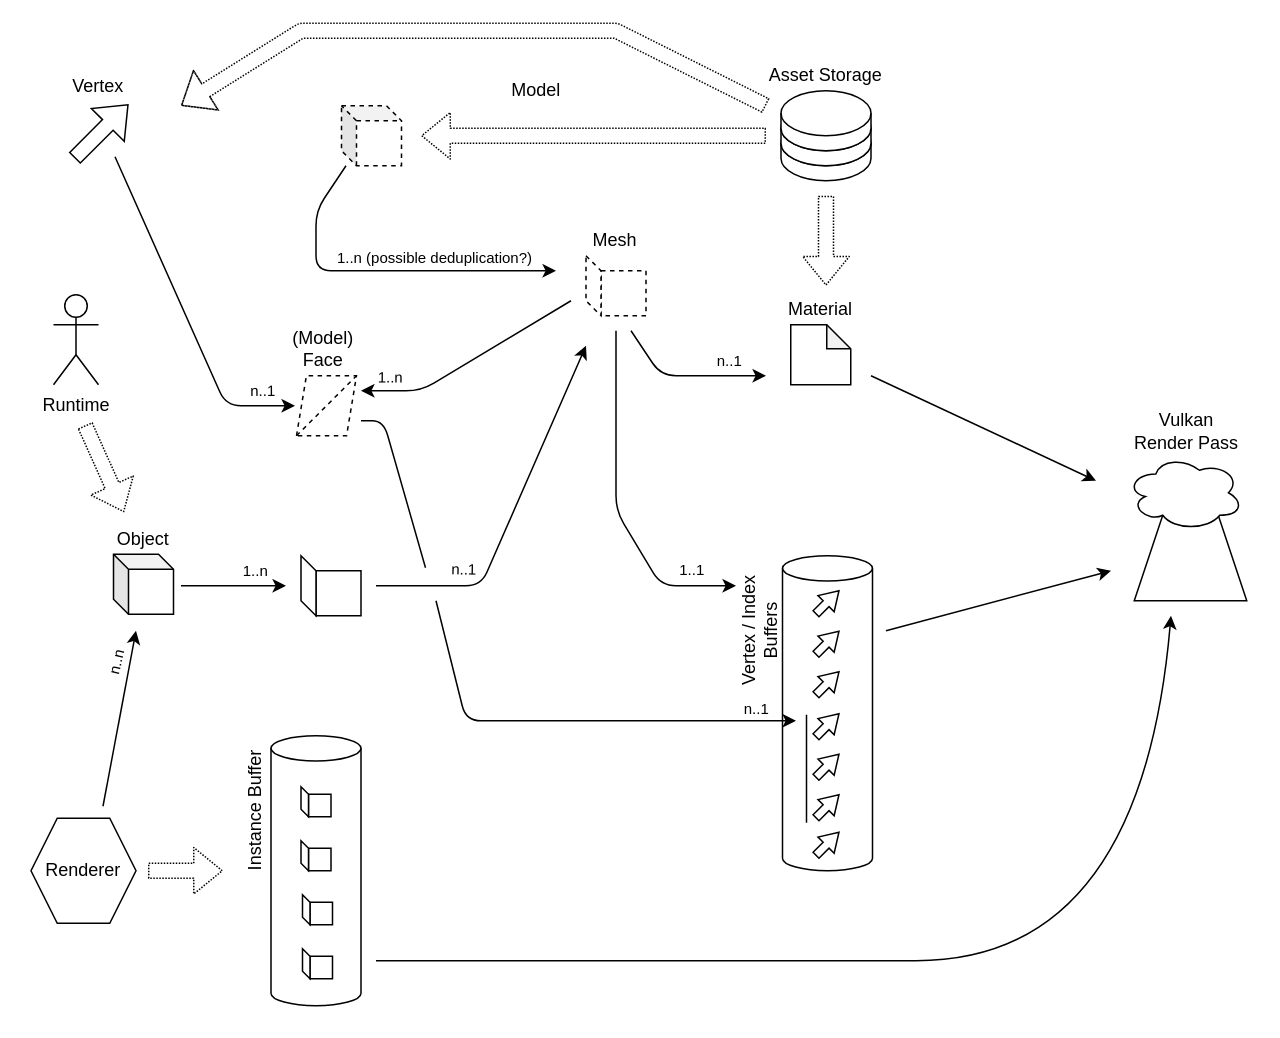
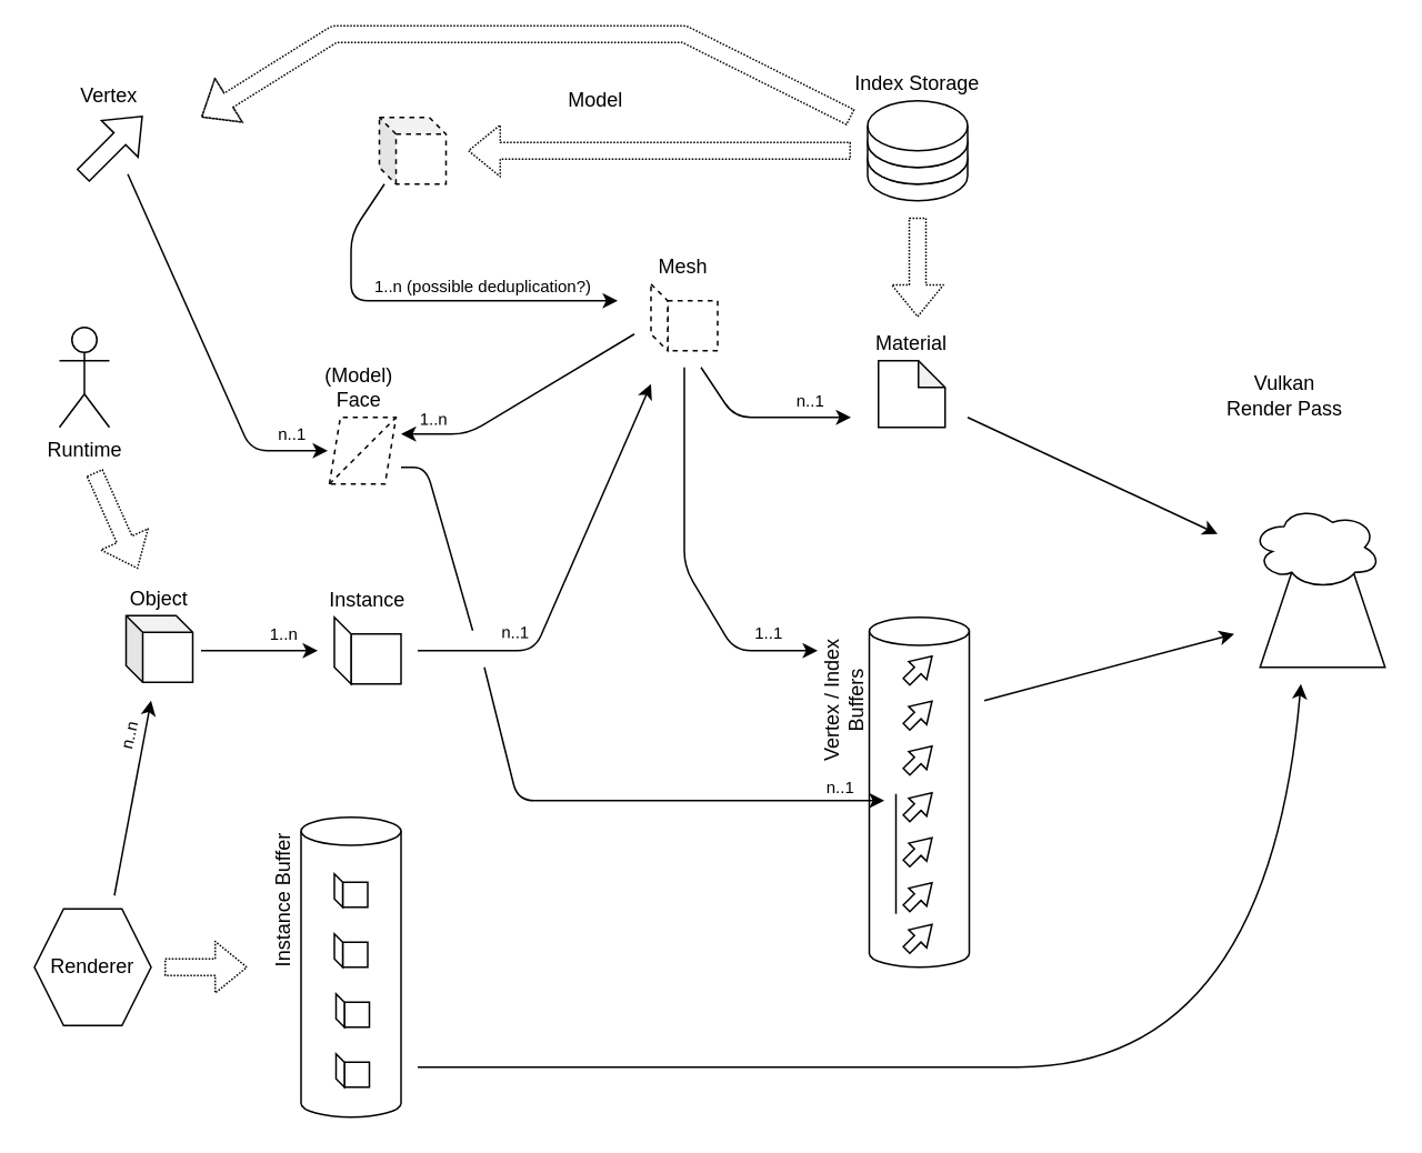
  <mxCell id="0" />
  <mxCell id="1" parent="0" />
  <mxCell id="2" value="" style="shape=cube;whiteSpace=wrap;html=1;boundedLbl=1;backgroundOutline=1;darkOpacity=0.05;darkOpacity2=0.1;size=10;" parent="1" vertex="1"><mxGeometry x="75" y="369" width="40" height="40" as="geometry" /></mxCell>
  <mxCell id="3" value="Object" style="text;html=1;strokeColor=none;fillColor=none;align=center;verticalAlign=middle;whiteSpace=wrap;rounded=0;" parent="1" vertex="1"><mxGeometry x="65" y="349" width="60" height="20" as="geometry" /></mxCell>
  <mxCell id="4" value="" style="shape=cube;whiteSpace=wrap;html=1;boundedLbl=1;backgroundOutline=1;darkOpacity=0.05;darkOpacity2=0.1;size=10;dashed=1;" parent="1" vertex="1"><mxGeometry x="227" y="70" width="40" height="40" as="geometry" /></mxCell>
  <mxCell id="5" value="Model" style="text;html=1;strokeColor=none;fillColor=none;align=center;verticalAlign=middle;whiteSpace=wrap;rounded=0;" parent="1" vertex="1"><mxGeometry x="337" y="50" width="40" height="20" as="geometry" /></mxCell>
  <mxCell id="6" value="" style="shape=cylinder3;whiteSpace=wrap;html=1;boundedLbl=1;backgroundOutline=1;size=8.379;" parent="1" vertex="1"><mxGeometry x="521" y="370" width="60" height="210" as="geometry" /></mxCell>
  <mxCell id="7" value="" style="shape=flexArrow;endArrow=classic;html=1;rounded=0;width=5.556;endSize=3.717;endWidth=8.688;" parent="1" edge="1"><mxGeometry width="50" height="50" relative="1" as="geometry"><mxPoint x="543" y="409" as="sourcePoint" /><mxPoint x="559" y="393" as="targetPoint" /></mxGeometry></mxCell>
  <mxCell id="8" value="" style="shape=flexArrow;endArrow=classic;html=1;rounded=0;width=5.556;endSize=3.717;endWidth=8.688;" parent="1" edge="1"><mxGeometry width="50" height="50" relative="1" as="geometry"><mxPoint x="543" y="436" as="sourcePoint" /><mxPoint x="559" y="420" as="targetPoint" /></mxGeometry></mxCell>
  <mxCell id="9" value="" style="shape=flexArrow;endArrow=classic;html=1;rounded=0;width=5.556;endSize=3.717;endWidth=8.688;" parent="1" edge="1"><mxGeometry width="50" height="50" relative="1" as="geometry"><mxPoint x="543" y="463" as="sourcePoint" /><mxPoint x="559" y="447" as="targetPoint" /></mxGeometry></mxCell>
  <mxCell id="10" value="" style="shape=flexArrow;endArrow=classic;html=1;rounded=0;width=5.556;endSize=3.717;endWidth=8.688;" parent="1" edge="1"><mxGeometry width="50" height="50" relative="1" as="geometry"><mxPoint x="543" y="491" as="sourcePoint" /><mxPoint x="559" y="475" as="targetPoint" /></mxGeometry></mxCell>
  <mxCell id="11" value="" style="shape=flexArrow;endArrow=classic;html=1;rounded=0;width=5.556;endSize=3.717;endWidth=8.688;" parent="1" edge="1"><mxGeometry width="50" height="50" relative="1" as="geometry"><mxPoint x="543" y="518" as="sourcePoint" /><mxPoint x="559" y="502" as="targetPoint" /></mxGeometry></mxCell>
  <mxCell id="12" value="" style="shape=flexArrow;endArrow=classic;html=1;rounded=0;width=5.556;endSize=3.717;endWidth=8.688;" parent="1" edge="1"><mxGeometry width="50" height="50" relative="1" as="geometry"><mxPoint x="543" y="545" as="sourcePoint" /><mxPoint x="559" y="529" as="targetPoint" /></mxGeometry></mxCell>
  <mxCell id="13" value="Vertex / Index&lt;br&gt;Buffers" style="text;html=1;strokeColor=none;fillColor=none;align=center;verticalAlign=middle;whiteSpace=wrap;rounded=0;rotation=-90;" parent="1" vertex="1"><mxGeometry x="466" y="405" width="80" height="30" as="geometry" /></mxCell>
  <mxCell id="14" value="" style="shape=note;whiteSpace=wrap;html=1;backgroundOutline=1;darkOpacity=0.05;size=16;" parent="1" vertex="1"><mxGeometry x="526.5" y="216" width="40" height="40" as="geometry" /></mxCell>
  <mxCell id="15" value="Material" style="text;html=1;strokeColor=none;fillColor=none;align=center;verticalAlign=middle;whiteSpace=wrap;rounded=0;" parent="1" vertex="1"><mxGeometry x="516" y="196" width="61" height="20" as="geometry" /></mxCell>
  <mxCell id="16" value="" style="shape=flexArrow;endArrow=classic;html=1;rounded=0;width=5.556;endSize=3.717;endWidth=8.688;" parent="1" edge="1"><mxGeometry width="50" height="50" relative="1" as="geometry"><mxPoint x="543" y="570" as="sourcePoint" /><mxPoint x="559" y="554" as="targetPoint" /></mxGeometry></mxCell>
  <mxCell id="17" value="" style="endArrow=none;html=1;rounded=1;" parent="1" edge="1"><mxGeometry width="50" height="50" relative="1" as="geometry"><mxPoint x="537" y="548" as="sourcePoint" /><mxPoint x="537" y="476" as="targetPoint" /></mxGeometry></mxCell>
  <mxCell id="18" value="" style="endArrow=classic;html=1;rounded=1;" parent="1" edge="1"><mxGeometry width="50" height="50" relative="1" as="geometry"><mxPoint x="410" y="220" as="sourcePoint" /><mxPoint x="490" y="390" as="targetPoint" /><Array as="points"><mxPoint x="410" y="340" /><mxPoint x="440" y="390" /></Array></mxGeometry></mxCell>
  <mxCell id="19" value="" style="shape=cylinder3;whiteSpace=wrap;html=1;boundedLbl=1;backgroundOutline=1;size=8.379;" parent="1" vertex="1"><mxGeometry x="180" y="490" width="60" height="180" as="geometry" /></mxCell>
  <mxCell id="20" value="Instance&amp;nbsp;Buffer" style="text;html=1;strokeColor=none;fillColor=none;align=center;verticalAlign=middle;whiteSpace=wrap;rounded=0;rotation=-90;" parent="1" vertex="1"><mxGeometry x="120" y="530" width="100" height="20" as="geometry" /></mxCell>
  <mxCell id="21" value="" style="group" parent="1" vertex="1" connectable="0"><mxGeometry x="200" y="524" width="20" height="20" as="geometry" /></mxCell>
  <mxCell id="22" value="" style="rounded=0;whiteSpace=wrap;html=1;fillColor=default;" parent="21" vertex="1"><mxGeometry x="5" y="5" width="15" height="15" as="geometry" /></mxCell>
  <mxCell id="23" value="" style="shape=parallelogram;perimeter=parallelogramPerimeter;whiteSpace=wrap;html=1;fixedSize=1;fillColor=default;size=5;rotation=90;" parent="21" vertex="1"><mxGeometry x="-7.5" y="7.5" width="20" height="5" as="geometry" /></mxCell>
  <mxCell id="24" value="" style="group" parent="1" vertex="1" connectable="0"><mxGeometry x="200" y="560" width="20" height="20" as="geometry" /></mxCell>
  <mxCell id="25" value="" style="rounded=0;whiteSpace=wrap;html=1;fillColor=default;" parent="24" vertex="1"><mxGeometry x="5" y="5" width="15" height="15" as="geometry" /></mxCell>
  <mxCell id="26" value="" style="shape=parallelogram;perimeter=parallelogramPerimeter;whiteSpace=wrap;html=1;fixedSize=1;fillColor=default;size=5;rotation=90;" parent="24" vertex="1"><mxGeometry x="-7.5" y="7.5" width="20" height="5" as="geometry" /></mxCell>
  <mxCell id="27" value="" style="group" parent="1" vertex="1" connectable="0"><mxGeometry x="201" y="596" width="20" height="20" as="geometry" /></mxCell>
  <mxCell id="28" value="" style="rounded=0;whiteSpace=wrap;html=1;fillColor=default;" parent="27" vertex="1"><mxGeometry x="5" y="5" width="15" height="15" as="geometry" /></mxCell>
  <mxCell id="29" value="" style="shape=parallelogram;perimeter=parallelogramPerimeter;whiteSpace=wrap;html=1;fixedSize=1;fillColor=default;size=5;rotation=90;" parent="27" vertex="1"><mxGeometry x="-7.5" y="7.5" width="20" height="5" as="geometry" /></mxCell>
  <mxCell id="30" value="" style="group" parent="1" vertex="1" connectable="0"><mxGeometry x="201" y="632" width="20" height="20" as="geometry" /></mxCell>
  <mxCell id="31" value="" style="rounded=0;whiteSpace=wrap;html=1;fillColor=default;" parent="30" vertex="1"><mxGeometry x="5" y="5" width="15" height="15" as="geometry" /></mxCell>
  <mxCell id="32" value="" style="shape=parallelogram;perimeter=parallelogramPerimeter;whiteSpace=wrap;html=1;fixedSize=1;fillColor=default;size=5;rotation=90;" parent="30" vertex="1"><mxGeometry x="-7.5" y="7.5" width="20" height="5" as="geometry" /></mxCell>
  <mxCell id="33" value="" style="group;dashed=1;" parent="1" vertex="1" connectable="0"><mxGeometry x="390" y="170" width="40" height="40" as="geometry" /></mxCell>
  <mxCell id="34" value="" style="rounded=0;whiteSpace=wrap;html=1;fillColor=default;dashed=1;" parent="33" vertex="1"><mxGeometry x="10" y="10" width="30" height="30" as="geometry" /></mxCell>
  <mxCell id="35" value="" style="shape=parallelogram;perimeter=parallelogramPerimeter;whiteSpace=wrap;html=1;fixedSize=1;fillColor=default;size=10;rotation=90;dashed=1;" parent="33" vertex="1"><mxGeometry x="-15" y="15" width="40" height="10" as="geometry" /></mxCell>
  <mxCell id="36" value="Mesh" style="text;html=1;strokeColor=none;fillColor=none;align=center;verticalAlign=middle;whiteSpace=wrap;rounded=0;" parent="1" vertex="1"><mxGeometry x="389" y="150" width="41" height="20" as="geometry" /></mxCell>
  <mxCell id="37" value="" style="endArrow=classic;html=1;rounded=1;" parent="1" edge="1"><mxGeometry width="50" height="50" relative="1" as="geometry"><mxPoint x="120" y="390" as="sourcePoint" /><mxPoint x="190" y="390" as="targetPoint" /></mxGeometry></mxCell>
  <mxCell id="38" value="1..n" style="text;html=1;strokeColor=none;fillColor=none;align=center;verticalAlign=middle;whiteSpace=wrap;rounded=0;dashed=1;fontSize=10;" parent="1" vertex="1"><mxGeometry x="155" y="370" width="30" height="20" as="geometry" /></mxCell>
  <mxCell id="39" value="1..1" style="text;html=1;strokeColor=none;fillColor=none;align=center;verticalAlign=middle;whiteSpace=wrap;rounded=0;dashed=1;fontSize=10;rotation=0;" parent="1" vertex="1"><mxGeometry x="446" y="369" width="30" height="20" as="geometry" /></mxCell>
  <mxCell id="40" value="" style="endArrow=classic;html=1;rounded=1;" parent="1" edge="1"><mxGeometry width="50" height="50" relative="1" as="geometry"><mxPoint x="230" y="110" as="sourcePoint" /><mxPoint x="370" y="180" as="targetPoint" /><Array as="points"><mxPoint x="210" y="140" /><mxPoint x="210" y="180" /></Array></mxGeometry></mxCell>
  <mxCell id="41" value="1..n (possible deduplication?)" style="text;html=1;strokeColor=none;fillColor=none;align=center;verticalAlign=middle;whiteSpace=wrap;rounded=0;dashed=1;fontSize=10;rotation=0;" parent="1" vertex="1"><mxGeometry x="220" y="161" width="138.64" height="20" as="geometry" /></mxCell>
  <mxCell id="42" value="" style="group" parent="1" vertex="1" connectable="0"><mxGeometry x="197" y="250" width="40" height="40" as="geometry" /></mxCell>
  <mxCell id="43" value="" style="shape=parallelogram;perimeter=parallelogramPerimeter;whiteSpace=wrap;html=1;fixedSize=1;size=6.611;dashed=1;" parent="42" vertex="1"><mxGeometry width="40" height="40" as="geometry" /></mxCell>
  <mxCell id="44" value="" style="endArrow=none;html=1;rounded=0;exitX=0;exitY=1;exitDx=0;exitDy=0;entryX=1;entryY=0;entryDx=0;entryDy=0;dashed=1;" parent="42" source="43" target="43" edge="1"><mxGeometry width="50" height="50" relative="1" as="geometry"><mxPoint x="10" y="33.333" as="sourcePoint" /><mxPoint x="26.667" as="targetPoint" /></mxGeometry></mxCell>
  <mxCell id="45" value="" style="endArrow=classic;html=1;rounded=1;" parent="1" edge="1"><mxGeometry width="50" height="50" relative="1" as="geometry"><mxPoint x="380" y="200" as="sourcePoint" /><mxPoint x="240" y="260" as="targetPoint" /><Array as="points"><mxPoint x="280" y="260" /></Array></mxGeometry></mxCell>
  <mxCell id="46" value="1..n" style="text;html=1;strokeColor=none;fillColor=none;align=center;verticalAlign=middle;whiteSpace=wrap;rounded=0;dashed=1;fontSize=10;rotation=0.4;" parent="1" vertex="1"><mxGeometry x="245" y="241" width="30" height="20" as="geometry" /></mxCell>
  <mxCell id="47" value="(Model)&lt;br&gt;Face" style="text;html=1;strokeColor=none;fillColor=none;align=center;verticalAlign=middle;whiteSpace=wrap;rounded=0;" parent="1" vertex="1"><mxGeometry x="185" y="214" width="60" height="36" as="geometry" /></mxCell>
+ <mxCell id="48" value="Instance" style="text;html=1;strokeColor=none;fillColor=none;align=center;verticalAlign=middle;whiteSpace=wrap;rounded=0;" parent="1" vertex="1"><mxGeometry x="190" y="350" width="60" height="20" as="geometry" /></mxCell>
  <mxCell id="49" value="" style="group" parent="1" vertex="1" connectable="0"><mxGeometry x="200" y="370" width="40" height="40" as="geometry" /></mxCell>
  <mxCell id="50" value="" style="rounded=0;whiteSpace=wrap;html=1;fillColor=default;" parent="49" vertex="1"><mxGeometry x="10" y="10" width="30" height="30" as="geometry" /></mxCell>
  <mxCell id="51" value="" style="shape=parallelogram;perimeter=parallelogramPerimeter;whiteSpace=wrap;html=1;fixedSize=1;fillColor=default;size=10;rotation=90;" parent="49" vertex="1"><mxGeometry x="-15" y="15" width="40" height="10" as="geometry" /></mxCell>
  <mxCell id="52" value="" style="endArrow=classic;html=1;rounded=1;" parent="1" edge="1"><mxGeometry width="50" height="50" relative="1" as="geometry"><mxPoint x="250" y="390" as="sourcePoint" /><mxPoint x="390" y="230" as="targetPoint" /><Array as="points"><mxPoint x="320" y="390" /></Array></mxGeometry></mxCell>
  <mxCell id="53" value="n..1" style="text;html=1;strokeColor=none;fillColor=none;align=center;verticalAlign=middle;whiteSpace=wrap;rounded=0;dashed=1;fontSize=10;rotation=1;" parent="1" vertex="1"><mxGeometry x="294" y="369" width="30" height="20" as="geometry" /></mxCell>
  <mxCell id="54" value="" style="shape=flexArrow;endArrow=classic;html=1;rounded=0;fillColor=default;" parent="1" edge="1"><mxGeometry width="50" height="50" relative="1" as="geometry"><mxPoint x="49" y="105" as="sourcePoint" /><mxPoint x="85" y="69" as="targetPoint" /></mxGeometry></mxCell>
  <mxCell id="55" value="Vertex" style="text;html=1;strokeColor=none;fillColor=none;align=center;verticalAlign=middle;whiteSpace=wrap;rounded=0;" parent="1" vertex="1"><mxGeometry x="35" y="47" width="60" height="20" as="geometry" /></mxCell>
  <mxCell id="56" value="" style="endArrow=classic;html=1;rounded=1;" parent="1" edge="1"><mxGeometry width="50" height="50" relative="1" as="geometry"><mxPoint x="76" y="104" as="sourcePoint" /><mxPoint x="196" y="270" as="targetPoint" /><Array as="points"><mxPoint x="150" y="270" /></Array></mxGeometry></mxCell>
  <mxCell id="57" value="n..1" style="text;html=1;strokeColor=none;fillColor=none;align=center;verticalAlign=middle;whiteSpace=wrap;rounded=0;dashed=1;fontSize=10;rotation=-0.4;" parent="1" vertex="1"><mxGeometry x="160" y="250" width="30" height="20" as="geometry" /></mxCell>
  <mxCell id="58" value="" style="endArrow=classic;html=1;rounded=1;" parent="1" edge="1"><mxGeometry width="50" height="50" relative="1" as="geometry"><mxPoint x="420" y="220" as="sourcePoint" /><mxPoint x="510" y="250" as="targetPoint" /><Array as="points"><mxPoint x="440" y="250" /></Array></mxGeometry></mxCell>
  <mxCell id="59" value="Runtime" style="shape=umlActor;verticalLabelPosition=bottom;verticalAlign=top;html=1;outlineConnect=0;fontSize=12;fillColor=default;" parent="1" vertex="1"><mxGeometry x="35" y="196" width="30" height="60" as="geometry" /></mxCell>
  <mxCell id="60" value="" style="shape=flexArrow;endArrow=classic;html=1;rounded=1;fontSize=12;dashed=1;dashPattern=1 1;" parent="1" edge="1"><mxGeometry width="50" height="50" relative="1" as="geometry"><mxPoint x="56" y="283" as="sourcePoint" /><mxPoint x="82" y="341" as="targetPoint" /></mxGeometry></mxCell>
  <mxCell id="61" value="Renderer" style="shape=hexagon;perimeter=hexagonPerimeter2;whiteSpace=wrap;html=1;fixedSize=1;fontSize=12;fillColor=default;size=17.5;" parent="1" vertex="1"><mxGeometry x="20" y="545" width="70" height="70" as="geometry" /></mxCell>
  <mxCell id="62" value="" style="shape=flexArrow;endArrow=classic;html=1;rounded=1;fontSize=12;dashed=1;dashPattern=1 1;" parent="1" edge="1"><mxGeometry width="50" height="50" relative="1" as="geometry"><mxPoint x="98" y="580" as="sourcePoint" /><mxPoint x="148" y="580" as="targetPoint" /></mxGeometry></mxCell>
  <mxCell id="63" value="" style="group" parent="1" vertex="1" connectable="0"><mxGeometry x="520" y="60" width="60" height="60" as="geometry" /></mxCell>
  <mxCell id="64" value="" style="shape=cylinder3;whiteSpace=wrap;html=1;boundedLbl=1;backgroundOutline=1;size=15;fontSize=12;fillColor=default;" parent="63" vertex="1"><mxGeometry y="20" width="60" height="40" as="geometry" /></mxCell>
  <mxCell id="65" value="" style="shape=cylinder3;whiteSpace=wrap;html=1;boundedLbl=1;backgroundOutline=1;size=15;fontSize=12;fillColor=default;" parent="63" vertex="1"><mxGeometry y="10" width="60" height="40" as="geometry" /></mxCell>
  <mxCell id="66" value="" style="shape=cylinder3;whiteSpace=wrap;html=1;boundedLbl=1;backgroundOutline=1;size=15;fontSize=12;fillColor=default;" parent="63" vertex="1"><mxGeometry width="60" height="40" as="geometry" /></mxCell>
- <mxCell id="67" value="Asset Storage" style="text;html=1;strokeColor=none;fillColor=none;align=center;verticalAlign=middle;whiteSpace=wrap;rounded=0;" parent="1" vertex="1"><mxGeometry x="510" y="40" width="80" height="20" as="geometry" /></mxCell>
+ <mxCell id="67" value="Index Storage" style="text;html=1;strokeColor=none;fillColor=none;align=center;verticalAlign=middle;whiteSpace=wrap;rounded=0;" parent="1" vertex="1"><mxGeometry x="510" y="40" width="80" height="20" as="geometry" /></mxCell>
  <mxCell id="68" value="" style="shape=flexArrow;endArrow=classic;html=1;rounded=1;fontSize=12;dashed=1;dashPattern=1 1;" parent="1" edge="1"><mxGeometry width="50" height="50" relative="1" as="geometry"><mxPoint x="550" y="130" as="sourcePoint" /><mxPoint x="550" y="190" as="targetPoint" /></mxGeometry></mxCell>
  <mxCell id="69" value="" style="shape=flexArrow;endArrow=classic;html=1;rounded=1;fontSize=12;dashed=1;dashPattern=1 1;" parent="1" edge="1"><mxGeometry width="50" height="50" relative="1" as="geometry"><mxPoint x="510" y="90" as="sourcePoint" /><mxPoint x="280" y="90" as="targetPoint" /></mxGeometry></mxCell>
  <mxCell id="70" value="" style="endArrow=classic;html=1;rounded=1;" parent="1" edge="1"><mxGeometry width="50" height="50" relative="1" as="geometry"><mxPoint x="68" y="537" as="sourcePoint" /><mxPoint x="90" y="420" as="targetPoint" /></mxGeometry></mxCell>
  <mxCell id="71" value="n..n" style="text;html=1;strokeColor=none;fillColor=none;align=center;verticalAlign=middle;whiteSpace=wrap;rounded=0;dashed=1;fontSize=10;rotation=-76.8;" parent="1" vertex="1"><mxGeometry x="62" y="431" width="30" height="20" as="geometry" /></mxCell>
  <mxCell id="72" value="" style="shape=flexArrow;endArrow=classic;html=1;rounded=1;fontSize=12;dashed=1;dashPattern=1 1;" parent="1" edge="1"><mxGeometry width="50" height="50" relative="1" as="geometry"><mxPoint x="510" y="70" as="sourcePoint" /><mxPoint x="120" y="70" as="targetPoint" /><Array as="points"><mxPoint x="410" y="20" /><mxPoint x="200" y="20" /></Array></mxGeometry></mxCell>
  <mxCell id="73" value="" style="endArrow=classic;html=1;rounded=1;" parent="1" edge="1"><mxGeometry width="50" height="50" relative="1" as="geometry"><mxPoint x="290" y="400" as="sourcePoint" /><mxPoint x="530" y="480" as="targetPoint" /><Array as="points"><mxPoint x="310" y="480" /></Array></mxGeometry></mxCell>
  <mxCell id="74" value="" style="endArrow=none;html=1;rounded=1;fontSize=12;fillColor=default;" parent="1" edge="1"><mxGeometry width="50" height="50" relative="1" as="geometry"><mxPoint x="283" y="378" as="sourcePoint" /><mxPoint x="240" y="280" as="targetPoint" /><Array as="points"><mxPoint x="255" y="280" /></Array></mxGeometry></mxCell>
  <mxCell id="75" value="n..1" style="text;html=1;strokeColor=none;fillColor=none;align=center;verticalAlign=middle;whiteSpace=wrap;rounded=0;dashed=1;fontSize=10;rotation=0;" parent="1" vertex="1"><mxGeometry x="489" y="462" width="30" height="20" as="geometry" /></mxCell>
  <mxCell id="76" value="" style="group" parent="1" vertex="1" connectable="0"><mxGeometry x="750.5" y="303" width="80" height="97" as="geometry" /></mxCell>
  <mxCell id="77" value="" style="shape=trapezoid;perimeter=trapezoidPerimeter;whiteSpace=wrap;html=1;fixedSize=1;fontSize=12;fillColor=default;" parent="76" vertex="1"><mxGeometry x="5" y="37" width="75" height="60" as="geometry" /></mxCell>
  <mxCell id="78" value="" style="ellipse;shape=cloud;whiteSpace=wrap;html=1;fontSize=12;fillColor=default;" parent="76" vertex="1"><mxGeometry width="77.5" height="50" as="geometry" /></mxCell>
- <mxCell id="79" value="Vulkan&lt;br&gt;Render Pass" style="text;html=1;strokeColor=none;fillColor=none;align=center;verticalAlign=middle;whiteSpace=wrap;rounded=0;" parent="1" vertex="1"><mxGeometry x="750" y="270" width="80.5" height="33" as="geometry" /></mxCell>
+ <mxCell id="79" value="Vulkan&lt;br&gt;Render Pass" style="text;html=1;strokeColor=none;fillColor=none;align=center;verticalAlign=middle;whiteSpace=wrap;rounded=0;" parent="1" vertex="1"><mxGeometry x="730" y="220" width="80.5" height="33" as="geometry" /></mxCell>
  <mxCell id="80" value="" style="endArrow=classic;html=1;rounded=1;" parent="1" edge="1"><mxGeometry width="50" height="50" relative="1" as="geometry"><mxPoint x="580" y="250" as="sourcePoint" /><mxPoint x="730" y="320" as="targetPoint" /></mxGeometry></mxCell>
  <mxCell id="81" value="" style="endArrow=classic;html=1;rounded=1;" parent="1" edge="1"><mxGeometry width="50" height="50" relative="1" as="geometry"><mxPoint x="590" y="420" as="sourcePoint" /><mxPoint x="740" y="380" as="targetPoint" /></mxGeometry></mxCell>
  <mxCell id="82" value="" style="endArrow=classic;html=1;curved=1;" parent="1" edge="1"><mxGeometry width="50" height="50" relative="1" as="geometry"><mxPoint x="250" y="640" as="sourcePoint" /><mxPoint x="780" y="410" as="targetPoint" /><Array as="points"><mxPoint x="460" y="640" /><mxPoint x="760" y="640" /></Array></mxGeometry></mxCell>
  <mxCell id="83" value="n..1" style="text;html=1;strokeColor=none;fillColor=none;align=center;verticalAlign=middle;whiteSpace=wrap;rounded=0;dashed=1;fontSize=10;rotation=0;" parent="1" vertex="1"><mxGeometry x="471" y="230" width="30" height="20" as="geometry" /></mxCell>
